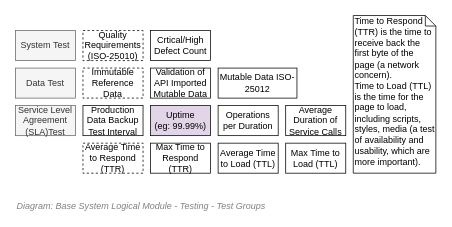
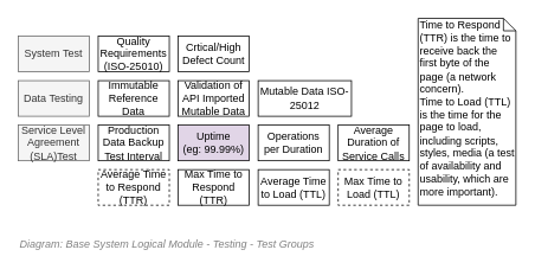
  <mxCell id="0" />
  <mxCell id="1" parent="0" />
  <mxCell id="2" value="&lt;font style=&quot;font-size: 12px&quot;&gt;Diagram: Base System Logical Module - Testing - Test Groups&lt;/font&gt;" style="text;strokeColor=none;fillColor=none;html=1;fontSize=24;fontStyle=2;verticalAlign=middle;align=left;shadow=0;glass=0;comic=0;opacity=30;fontColor=#808080;" vertex="1" parent="1"><mxGeometry x="20" y="260" width="520" height="20" as="geometry" /></mxCell>
  <mxCell id="3" value="Time to Respond (TTR) is the time to receive back the first byte of the page (a network concern).&lt;br&gt;Time to Load (TTL) is the time for the page to load, including scripts, styles, media (a test of availability and usability, which are more important)." style="shape=note;whiteSpace=wrap;html=1;size=14;verticalAlign=top;align=left;spacingTop=-6;strokeWidth=1;fontFamily=Helvetica;fontSize=12;" vertex="1" parent="1"><mxGeometry x="470" y="20" width="110" height="210" as="geometry" /></mxCell>
  <mxCell id="4" value="System Test" style="rounded=0;whiteSpace=wrap;html=1;strokeColor=#666666;strokeWidth=1;fillColor=#f5f5f5;fontSize=12;fontColor=#333333;align=center;" vertex="1" parent="1"><mxGeometry x="20" y="40" width="80" height="40" as="geometry" /></mxCell>
- <mxCell id="5" value="Data Test" style="rounded=0;whiteSpace=wrap;html=1;strokeColor=#666666;strokeWidth=1;fillColor=#f5f5f5;fontSize=12;fontColor=#333333;align=center;" vertex="1" parent="1"><mxGeometry x="20" y="90" width="80" height="40" as="geometry" /></mxCell>
+ <mxCell id="5" value="Data Testing" style="rounded=0;whiteSpace=wrap;html=1;strokeColor=#666666;strokeWidth=1;fillColor=#f5f5f5;fontSize=12;fontColor=#333333;align=center;" vertex="1" parent="1"><mxGeometry x="20" y="90" width="80" height="40" as="geometry" /></mxCell>
  <mxCell id="6" value="Service Level Agreement (SLA)Test" style="rounded=0;whiteSpace=wrap;html=1;strokeColor=#666666;strokeWidth=1;fillColor=#f5f5f5;fontSize=12;fontColor=#333333;align=center;" vertex="1" parent="1"><mxGeometry x="20" y="140" width="80" height="40" as="geometry" /></mxCell>
  <mxCell id="7" value="Mutable Data ISO-25012" style="rounded=0;whiteSpace=wrap;html=1;strokeWidth=1;fontSize=12;align=center;" vertex="1" parent="1"><mxGeometry x="290" y="90" width="105" height="40" as="geometry" /></mxCell>
- <mxCell id="8" value="Immutable Reference Data" style="rounded=0;whiteSpace=wrap;html=1;strokeWidth=1;fontSize=12;align=center;dashed=1;" vertex="1" parent="1"><mxGeometry x="110" y="90" width="80" height="40" as="geometry" /></mxCell>
+ <mxCell id="8" value="Immutable Reference Data" style="rounded=0;whiteSpace=wrap;html=1;strokeWidth=1;fontSize=12;align=center;" vertex="1" parent="1"><mxGeometry x="110" y="90" width="80" height="40" as="geometry" /></mxCell>
  <mxCell id="9" value="Validation of API Imported Mutable Data" style="rounded=0;whiteSpace=wrap;html=1;strokeWidth=1;fontSize=12;align=center;" vertex="1" parent="1"><mxGeometry x="200" y="90" width="80" height="40" as="geometry" /></mxCell>
- <mxCell id="10" value="Quality Requirements (ISO-25010)" style="rounded=0;whiteSpace=wrap;html=1;strokeWidth=1;fontSize=12;align=center;dashed=1;" vertex="1" parent="1"><mxGeometry x="110" y="40" width="80" height="40" as="geometry" /></mxCell>
+ <mxCell id="10" value="Quality Requirements (ISO-25010)" style="rounded=0;whiteSpace=wrap;html=1;strokeWidth=1;fontSize=12;align=center;" vertex="1" parent="1"><mxGeometry x="110" y="40" width="80" height="40" as="geometry" /></mxCell>
  <mxCell id="11" value="Uptime&lt;br&gt;(eg: 99.99%)" style="rounded=0;whiteSpace=wrap;html=1;strokeWidth=1;fontSize=12;align=center;fillColor=#e1d5e7;" vertex="1" parent="1"><mxGeometry x="200" y="140" width="80" height="40" as="geometry" /></mxCell>
  <mxCell id="12" value="Crtical/High&lt;br&gt;Defect Count" style="rounded=0;whiteSpace=wrap;html=1;strokeWidth=1;fontSize=12;align=center;" vertex="1" parent="1"><mxGeometry x="200" y="40" width="80" height="40" as="geometry" /></mxCell>
  <mxCell id="13" value="Production Data Backup Test Interval" style="rounded=0;whiteSpace=wrap;html=1;strokeWidth=1;fontSize=12;align=center;" vertex="1" parent="1"><mxGeometry x="110" y="140" width="80" height="40" as="geometry" /></mxCell>
  <mxCell id="14" value="Average Duration of Service Calls" style="rounded=0;whiteSpace=wrap;html=1;strokeWidth=1;fontSize=12;align=center;" vertex="1" parent="1"><mxGeometry x="380" y="140" width="80" height="40" as="geometry" /></mxCell>
  <mxCell id="15" value="Average Time to Respond (TTR)" style="rounded=0;whiteSpace=wrap;html=1;strokeWidth=1;fontSize=12;align=center;dashed=1;" vertex="1" parent="1"><mxGeometry x="110" y="190" width="80" height="40" as="geometry" /></mxCell>
  <mxCell id="16" value="Max Time to Respond (TTR)" style="rounded=0;whiteSpace=wrap;html=1;strokeWidth=1;fontSize=12;align=center;" vertex="1" parent="1"><mxGeometry x="200" y="190" width="80" height="40" as="geometry" /></mxCell>
- <mxCell id="17" value="Max Time to Load (TTL)" style="rounded=0;whiteSpace=wrap;html=1;strokeWidth=1;fontSize=12;align=center;" vertex="1" parent="1"><mxGeometry x="380" y="190" width="80" height="40" as="geometry" /></mxCell>
+ <mxCell id="17" value="Max Time to Load (TTL)" style="rounded=0;whiteSpace=wrap;html=1;strokeWidth=1;fontSize=12;align=center;dashed=1;" vertex="1" parent="1"><mxGeometry x="380" y="190" width="80" height="40" as="geometry" /></mxCell>
  <mxCell id="18" value="Average Time to Load (TTL)" style="rounded=0;whiteSpace=wrap;html=1;strokeWidth=1;fontSize=12;align=center;" vertex="1" parent="1"><mxGeometry x="290" y="190" width="80" height="40" as="geometry" /></mxCell>
  <mxCell id="19" value="Operations per Duration" style="rounded=0;whiteSpace=wrap;html=1;strokeWidth=1;fontSize=12;align=center;" vertex="1" parent="1"><mxGeometry x="290" y="140" width="80" height="40" as="geometry" /></mxCell>
